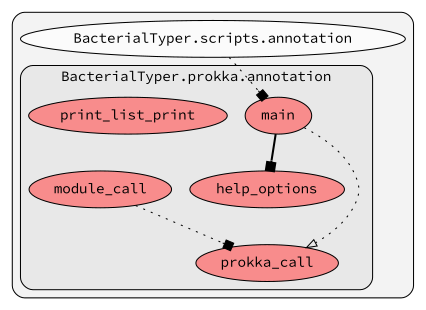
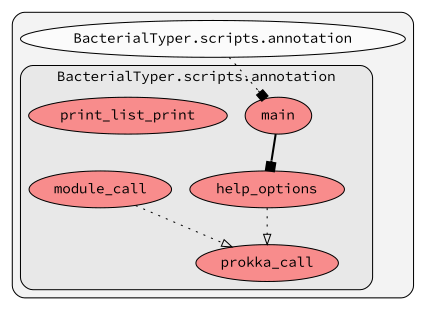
  digraph {
    clusterrank=local
    fontname="Source Code Pro"
    rankdir=TB
    node [fillcolor="#ff6565b2" fontcolor="#000000" fontname="Source Code Pro" group=0 style=filled]
    edge [arrowhead=box color="#000000" fontname="Source Code Pro" style=dotted]
    n1 [label=help_options]
    n2 [label=main]
    n3 [label=module_call]
    n4 [label=print_list_print]
    n5 [label=prokka_call]
    n6 [fillcolor="#ffffffb2" label="BacterialTyper.scripts.annotation"]
    subgraph cluster_1 {
      fillcolor="#80808018"
      style="filled,rounded"
      n6
      subgraph cluster_2 {
        fillcolor="#80808018"
-       label="BacterialTyper.prokka.annotation"
+       label="BacterialTyper.scripts.annotation"
        style="filled,rounded"
        n1
        n2
        n3
        n4
        n5
      }
    }
    n2 -> n1 [style=bold]
-   n2 -> n5 [arrowhead=onormal]
-   n3 -> n5
+   n1 -> n5 [arrowhead=onormal]
+   n3 -> n5 [arrowhead=onormal]
    n6 -> n2
  }
